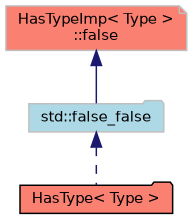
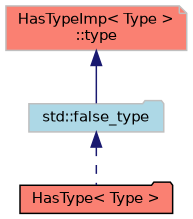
  digraph {
    node [color=grey75 fillcolor=salmon fontname=Helvetica fontsize=10 shape=folder style=filled]
    edge [color=midnightblue dir=back fontname=Helvetica fontsize=10 labelfontname=Helvetica labelfontsize=10]
    n1 [color=black fontcolor=black height=0.2 label="HasType\< Type \>" width=0.4]
-   n2 [fillcolor=lightblue height=0.2 label="std::false_false" width=0.4]
-   n3 [height=0.2 label="HasTypeImp\< Type \>\l::false" shape=note width=0.4]
+   n2 [fillcolor=lightblue height=0.2 label="std::false_type" width=0.4]
+   n3 [height=0.2 label="HasTypeImp\< Type \>\l::type" shape=note width=0.4]
    n2 -> n1 [style=dashed]
    n3 -> n2 [style=solid]
  }
